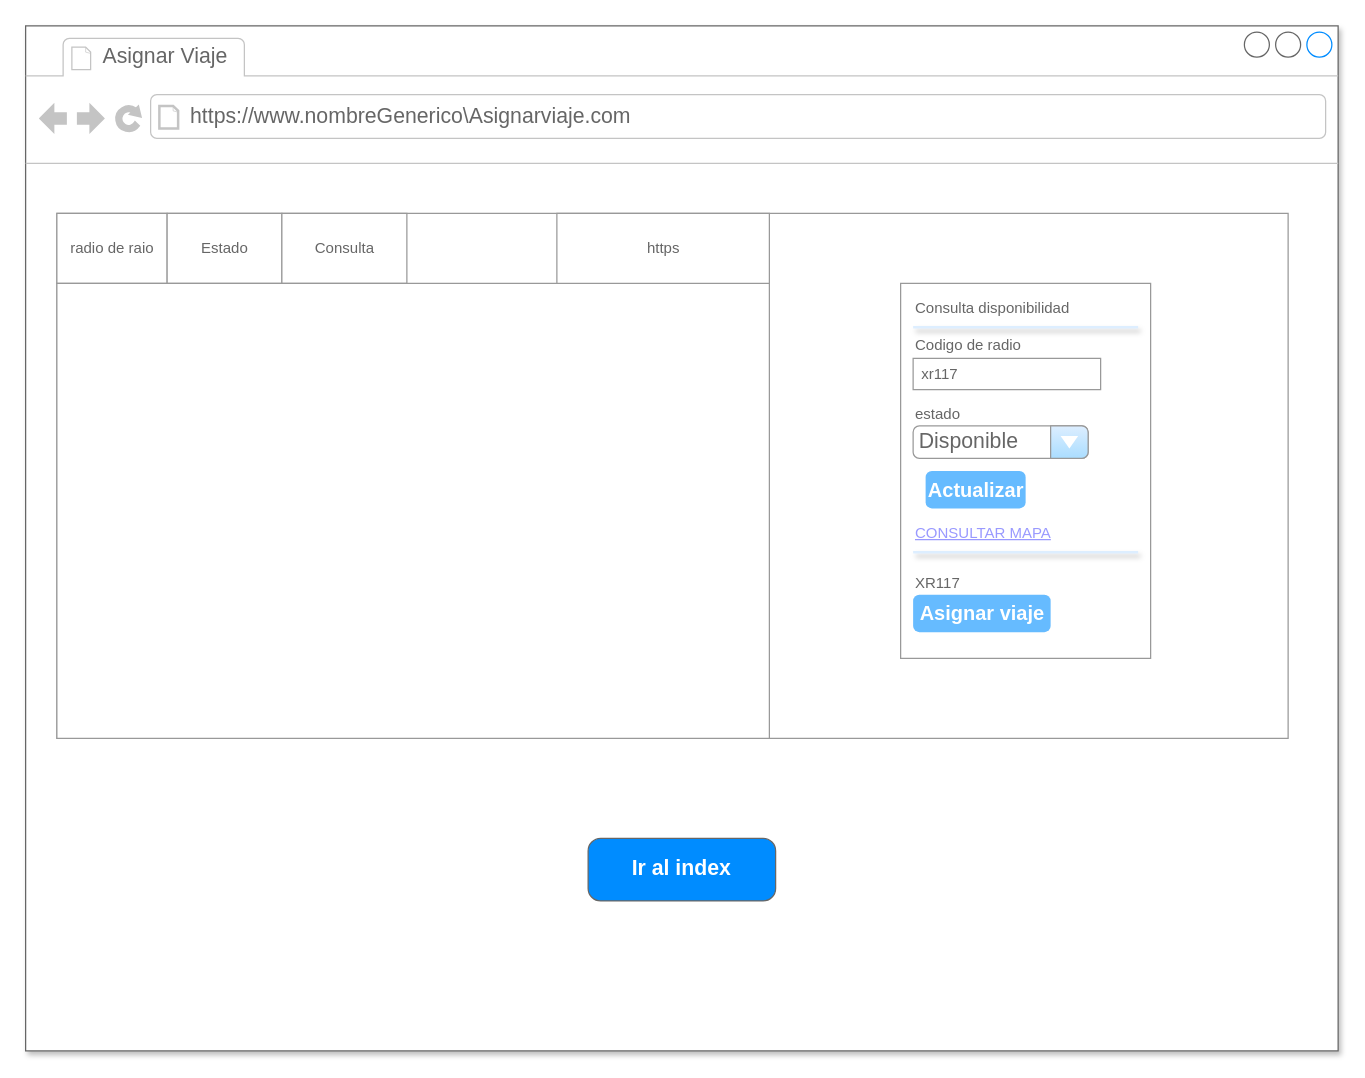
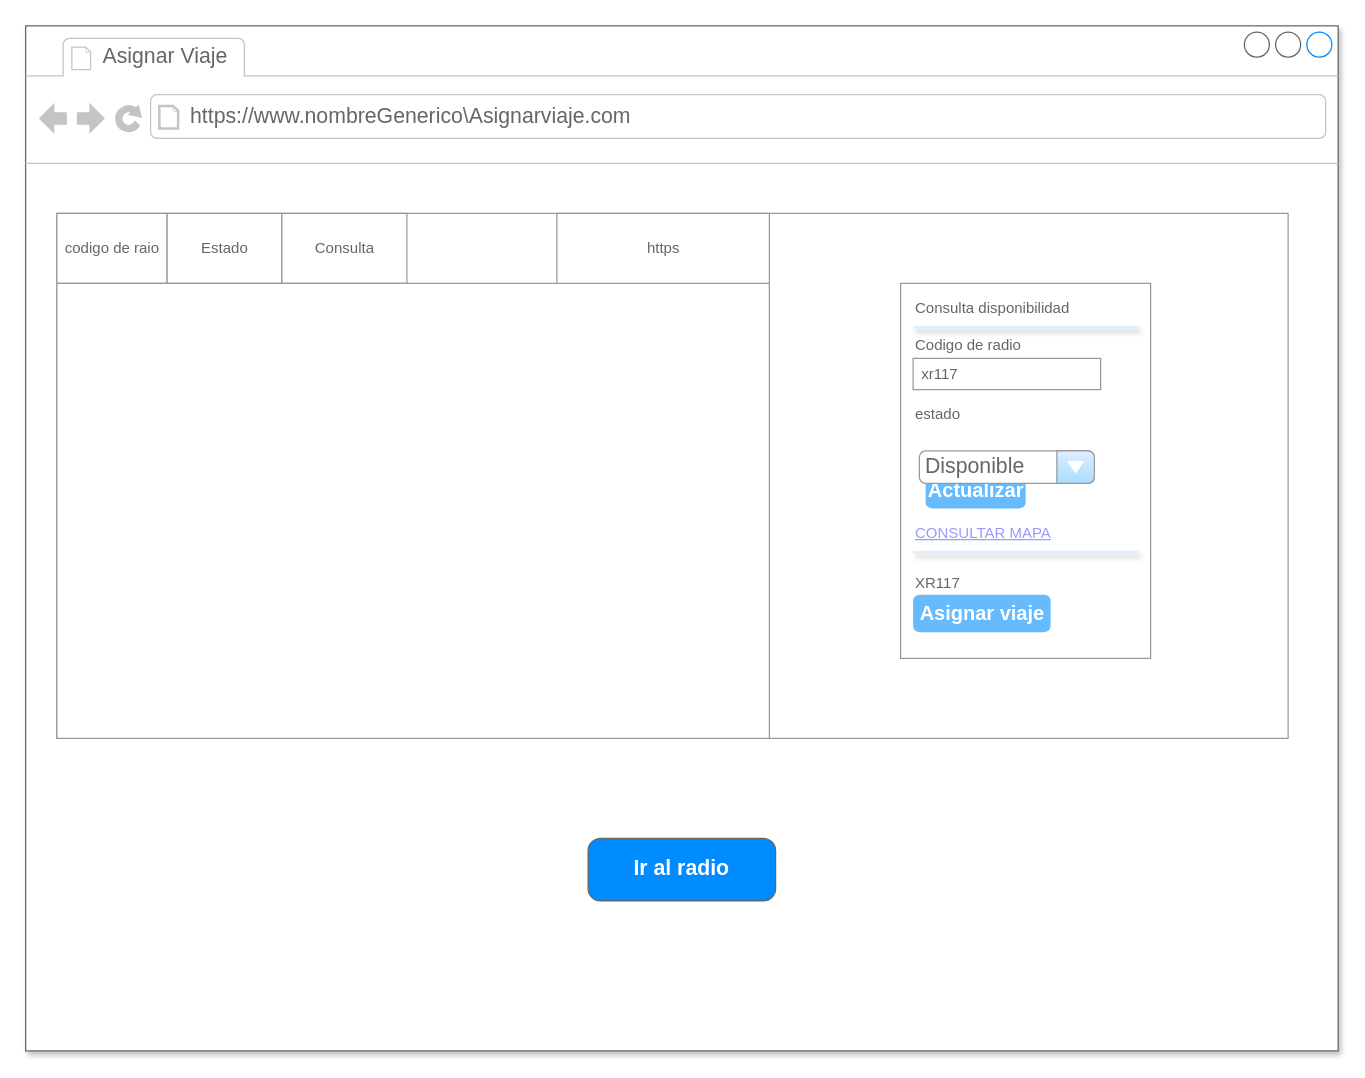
  <mxCell id="0" />
  <mxCell id="1" parent="0" />
  <mxCell id="2" value="" style="strokeWidth=1;shadow=1;dashed=0;align=center;html=1;shape=mxgraph.mockup.containers.browserWindow;rSize=0;strokeColor=#666666;mainText=,;recursiveResize=0;rounded=0;labelBackgroundColor=none;fontFamily=Verdana;fontSize=12" parent="1" vertex="1"><mxGeometry x="20" y="20" width="1050" height="820" as="geometry" /></mxCell>
  <mxCell id="3" value="Asignar Viaje" style="strokeWidth=1;shadow=0;dashed=0;align=center;html=1;shape=mxgraph.mockup.containers.anchor;fontSize=17;fontColor=#666666;align=left;" parent="2" vertex="1"><mxGeometry x="60" y="12" width="110" height="26" as="geometry" /></mxCell>
  <mxCell id="4" value="https://www.nombreGenerico\Asignarviaje.com" style="strokeWidth=1;shadow=0;dashed=0;align=center;html=1;shape=mxgraph.mockup.containers.anchor;rSize=0;fontSize=17;fontColor=#666666;align=left;" parent="2" vertex="1"><mxGeometry x="130" y="60" width="250" height="26" as="geometry" /></mxCell>
  <mxCell id="5" value="" style="strokeWidth=1;shadow=0;dashed=0;align=center;html=1;shape=mxgraph.mockup.graphics.rrect;rSize=0;strokeColor=#999999;" vertex="1" parent="2"><mxGeometry x="25" y="150" width="985" height="420" as="geometry" /></mxCell>
- <mxCell id="6" value="radio de raio&lt;br&gt;" style="strokeColor=inherit;fillColor=inherit;gradientColor=inherit;strokeWidth=1;shadow=0;dashed=0;align=center;html=1;shape=mxgraph.mockup.graphics.rrect;rSize=0;fontColor=#666666;" vertex="1" parent="5"><mxGeometry width="88.209" height="56" as="geometry" /></mxCell>
+ <mxCell id="6" value="codigo de raio&lt;br&gt;" style="strokeColor=inherit;fillColor=inherit;gradientColor=inherit;strokeWidth=1;shadow=0;dashed=0;align=center;html=1;shape=mxgraph.mockup.graphics.rrect;rSize=0;fontColor=#666666;" vertex="1" parent="5"><mxGeometry width="88.209" height="56" as="geometry" /></mxCell>
  <mxCell id="7" value="Estado" style="strokeColor=inherit;fillColor=inherit;gradientColor=inherit;strokeWidth=1;shadow=0;dashed=0;align=center;html=1;shape=mxgraph.mockup.graphics.rrect;rSize=0;fontColor=#666666;" vertex="1" parent="5"><mxGeometry x="88.21" width="91.79" height="56" as="geometry" /></mxCell>
  <mxCell id="8" value="Consulta" style="strokeColor=inherit;fillColor=inherit;gradientColor=inherit;strokeWidth=1;shadow=0;dashed=0;align=center;html=1;shape=mxgraph.mockup.graphics.rrect;rSize=0;fontColor=#666666;" vertex="1" parent="5"><mxGeometry x="180" width="100" height="56" as="geometry" /></mxCell>
  <mxCell id="9" value="" style="strokeColor=inherit;fillColor=inherit;gradientColor=inherit;strokeWidth=1;shadow=0;dashed=0;align=center;html=1;shape=mxgraph.mockup.graphics.rrect;rSize=0;fontColor=#666666;" vertex="1" parent="5"><mxGeometry y="56" width="570" height="364" as="geometry" /></mxCell>
  <mxCell id="10" value="" style="strokeWidth=1;shadow=0;dashed=0;align=center;html=1;shape=mxgraph.mockup.graphics.anchor;fontColor=#666666;" vertex="1" parent="5"><mxGeometry y="56" width="32.833" height="28" as="geometry" /></mxCell>
  <mxCell id="11" value="" style="strokeWidth=1;shadow=0;dashed=0;align=center;html=1;shape=mxgraph.mockup.graphics.anchor;fontColor=#666666;" vertex="1" parent="5"><mxGeometry x="98.5" y="56" width="213.417" height="28" as="geometry" /></mxCell>
  <mxCell id="12" value="" style="strokeWidth=1;shadow=0;dashed=0;align=center;html=1;shape=mxgraph.mockup.graphics.anchor;fontColor=#666666;" vertex="1" parent="5"><mxGeometry x="311.917" y="112" width="82.083" height="28" as="geometry" /></mxCell>
  <mxCell id="13" value="" style="strokeWidth=1;shadow=0;dashed=0;align=center;html=1;shape=mxgraph.mockup.graphics.anchor;fontColor=#666666;" vertex="1" parent="5"><mxGeometry x="98.5" y="140" width="213.417" height="28" as="geometry" /></mxCell>
  <mxCell id="14" value="https" style="strokeColor=inherit;fillColor=inherit;gradientColor=inherit;strokeWidth=1;shadow=0;dashed=0;align=center;html=1;shape=mxgraph.mockup.graphics.rrect;rSize=0;fontColor=#666666;" vertex="1" parent="5"><mxGeometry x="400" width="170" height="56" as="geometry" /></mxCell>
  <mxCell id="15" value="" style="strokeWidth=1;shadow=0;dashed=0;align=center;html=1;shape=mxgraph.mockup.forms.rrect;rSize=0;strokeColor=#999999;fillColor=#ffffff;" vertex="1" parent="5"><mxGeometry x="675" y="56" width="200" height="300" as="geometry" /></mxCell>
  <mxCell id="16" value="Consulta disponibilidad" style="strokeWidth=1;shadow=0;dashed=0;align=center;html=1;shape=mxgraph.mockup.forms.anchor;fontSize=12;fontColor=#666666;align=left;resizeWidth=1;spacingLeft=0;" vertex="1" parent="15"><mxGeometry width="100" height="20" relative="1" as="geometry"><mxPoint x="10" y="10" as="offset" /></mxGeometry></mxCell>
  <mxCell id="17" value="" style="shape=line;strokeColor=#ddeeff;strokeWidth=2;html=1;resizeWidth=1;shadow=1;" vertex="1" parent="15"><mxGeometry width="180" height="10" relative="1" as="geometry"><mxPoint x="10" y="30" as="offset" /></mxGeometry></mxCell>
  <mxCell id="18" value="Codigo de radio" style="strokeWidth=1;shadow=0;dashed=0;align=center;html=1;shape=mxgraph.mockup.forms.anchor;fontSize=12;fontColor=#666666;align=left;resizeWidth=1;spacingLeft=0;" vertex="1" parent="15"><mxGeometry width="100" height="20" relative="1" as="geometry"><mxPoint x="10" y="40" as="offset" /></mxGeometry></mxCell>
  <mxCell id="19" value="xr117" style="strokeWidth=1;shadow=0;dashed=0;align=center;html=1;shape=mxgraph.mockup.forms.rrect;rSize=0;strokeColor=#999999;fontColor=#666666;align=left;spacingLeft=5;resizeWidth=1;" vertex="1" parent="15"><mxGeometry width="150" height="25" relative="1" as="geometry"><mxPoint x="10" y="60" as="offset" /></mxGeometry></mxCell>
  <mxCell id="20" value="estado" style="strokeWidth=1;shadow=0;dashed=0;align=center;html=1;shape=mxgraph.mockup.forms.anchor;fontSize=12;fontColor=#666666;align=left;resizeWidth=1;spacingLeft=0;" vertex="1" parent="15"><mxGeometry width="100" height="20" relative="1" as="geometry"><mxPoint x="10" y="95" as="offset" /></mxGeometry></mxCell>
  <mxCell id="21" value="Actualizar" style="strokeWidth=1;shadow=0;dashed=0;align=center;html=1;shape=mxgraph.mockup.forms.rrect;rSize=5;strokeColor=none;fontColor=#ffffff;fillColor=#66bbff;fontSize=16;fontStyle=1;" vertex="1" parent="15"><mxGeometry y="1" width="80" height="30" relative="1" as="geometry"><mxPoint x="20" y="-150" as="offset" /></mxGeometry></mxCell>
  <mxCell id="22" value="CONSULTAR MAPA" style="strokeWidth=1;shadow=0;dashed=0;align=center;html=1;shape=mxgraph.mockup.forms.anchor;fontSize=12;fontColor=#9999ff;align=left;spacingLeft=0;fontStyle=4;resizeWidth=1;" vertex="1" parent="15"><mxGeometry y="1" width="150" height="20" relative="1" as="geometry"><mxPoint x="10" y="-110" as="offset" /></mxGeometry></mxCell>
  <mxCell id="23" value="" style="shape=line;strokeColor=#ddeeff;strokeWidth=2;html=1;resizeWidth=1;shadow=1;" vertex="1" parent="15"><mxGeometry y="1" width="180" height="10" relative="1" as="geometry"><mxPoint x="10" y="-90" as="offset" /></mxGeometry></mxCell>
  <mxCell id="24" value="XR117" style="strokeWidth=1;shadow=0;dashed=0;align=center;html=1;shape=mxgraph.mockup.forms.anchor;fontSize=12;fontColor=#666666;align=left;spacingLeft=0;resizeWidth=1;" vertex="1" parent="15"><mxGeometry y="1" width="150" height="20" relative="1" as="geometry"><mxPoint x="10" y="-70" as="offset" /></mxGeometry></mxCell>
  <mxCell id="25" value="Asignar viaje" style="strokeWidth=1;shadow=0;dashed=0;align=center;html=1;shape=mxgraph.mockup.forms.rrect;rSize=5;strokeColor=none;fontColor=#ffffff;fillColor=#66bbff;fontSize=16;fontStyle=1;" vertex="1" parent="15"><mxGeometry y="1" width="110" height="30" relative="1" as="geometry"><mxPoint x="10" y="-51" as="offset" /></mxGeometry></mxCell>
- <mxCell id="26" value="Disponible" style="strokeWidth=1;shadow=0;dashed=0;align=center;html=1;shape=mxgraph.mockup.forms.comboBox;strokeColor=#999999;fillColor=#ddeeff;align=left;fillColor2=#aaddff;mainText=;fontColor=#666666;fontSize=17;spacingLeft=3;" vertex="1" parent="15"><mxGeometry x="10" y="114" width="140" height="26" as="geometry" /></mxCell>
- <mxCell id="27" value="Ir al index" style="strokeWidth=1;shadow=0;dashed=0;align=center;html=1;shape=mxgraph.mockup.buttons.button;strokeColor=#666666;fontColor=#ffffff;mainText=;buttonStyle=round;fontSize=17;fontStyle=1;fillColor=#008cff;whiteSpace=wrap;" vertex="1" parent="2"><mxGeometry x="450" y="650" width="150" height="50" as="geometry" /></mxCell>
+ <mxCell id="26" value="Disponible" style="strokeWidth=1;shadow=0;dashed=0;align=center;html=1;shape=mxgraph.mockup.forms.comboBox;strokeColor=#999999;fillColor=#ddeeff;align=left;fillColor2=#aaddff;mainText=;fontColor=#666666;fontSize=17;spacingLeft=3;" vertex="1" parent="15"><mxGeometry x="15" y="134" width="140" height="26" as="geometry" /></mxCell>
+ <mxCell id="27" value="Ir al radio" style="strokeWidth=1;shadow=0;dashed=0;align=center;html=1;shape=mxgraph.mockup.buttons.button;strokeColor=#666666;fontColor=#ffffff;mainText=;buttonStyle=round;fontSize=17;fontStyle=1;fillColor=#008cff;whiteSpace=wrap;" vertex="1" parent="2"><mxGeometry x="450" y="650" width="150" height="50" as="geometry" /></mxCell>
